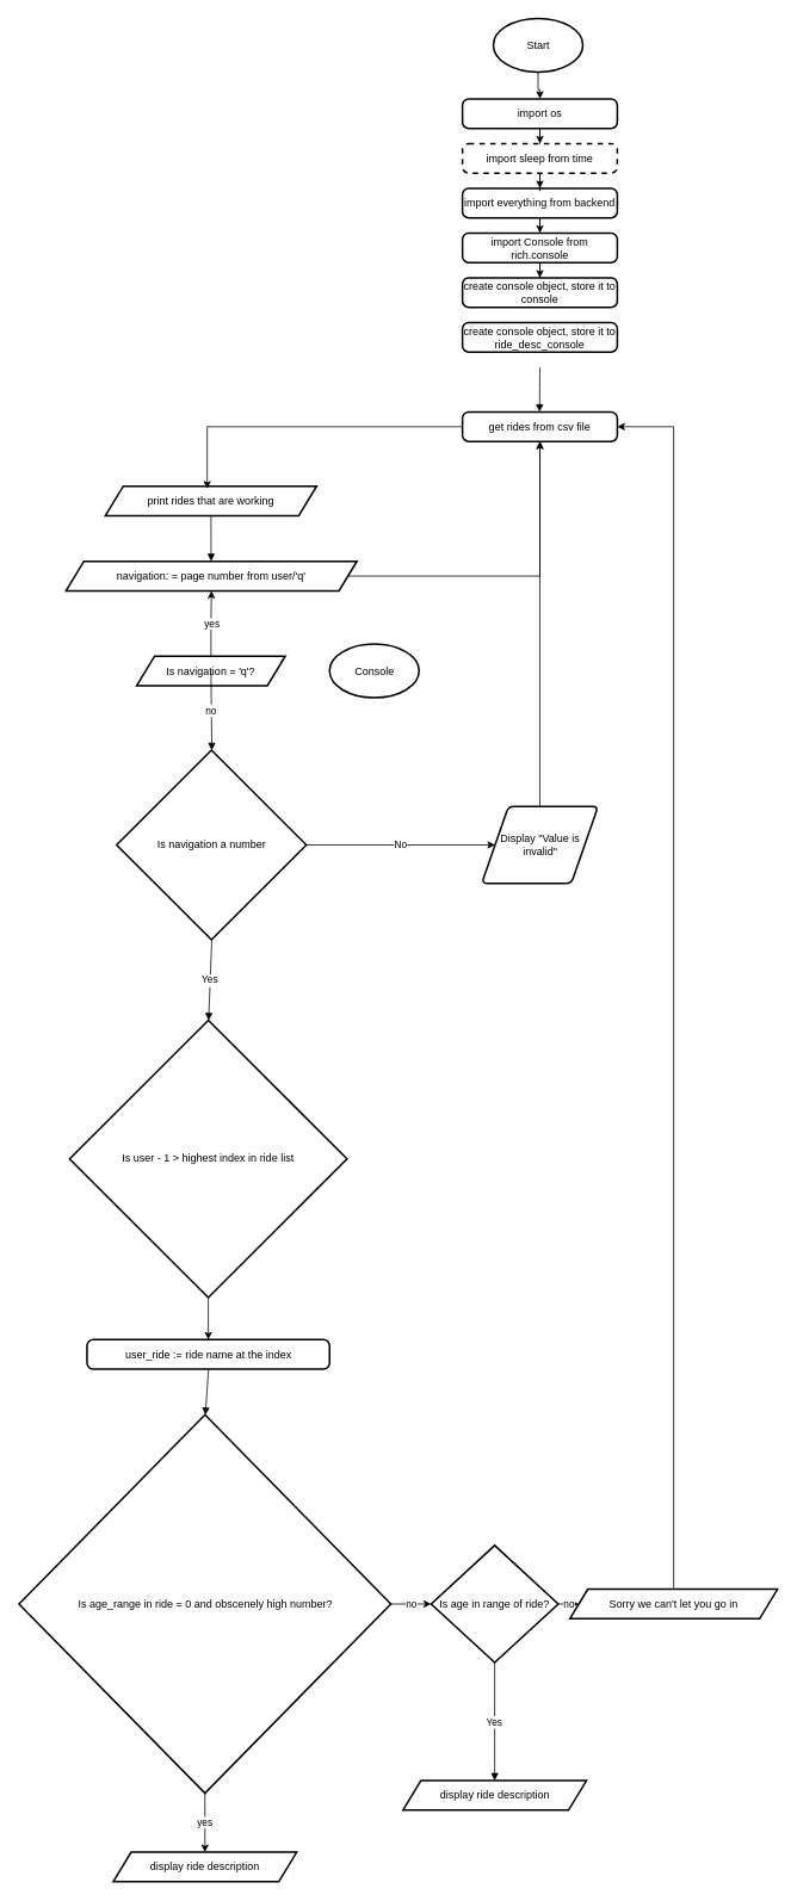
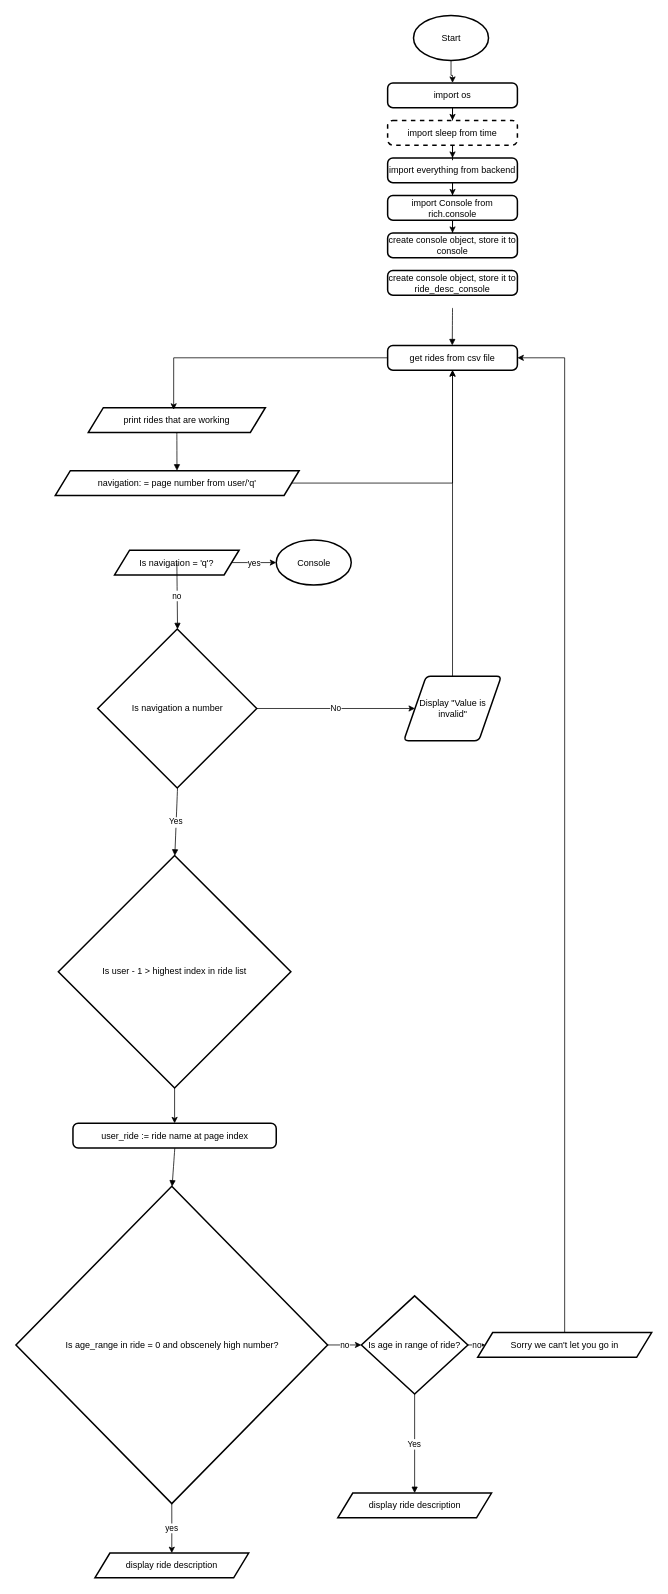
  <mxCell id="0" />
  <mxCell id="1" parent="0" />
  <mxCell id="2" value="get rides from csv file" style="rounded=1;absoluteArcSize=1;arcSize=14;whiteSpace=wrap;strokeWidth=2;" parent="1" vertex="1"><mxGeometry x="516" y="460" width="173" height="33" as="geometry" /></mxCell>
  <mxCell id="3" value="print rides that are working" style="shape=parallelogram;perimeter=parallelogramPerimeter;fixedSize=1;strokeWidth=2;whiteSpace=wrap;" parent="1" vertex="1"><mxGeometry x="117" y="543" width="236" height="33" as="geometry" /></mxCell>
  <mxCell id="4" style="edgeStyle=orthogonalEdgeStyle;rounded=0;orthogonalLoop=1;jettySize=auto;html=1;" parent="1" source="5" target="2" edge="1"><mxGeometry relative="1" as="geometry" /></mxCell>
  <mxCell id="5" value="navigation: = page number from user/'q'" style="shape=parallelogram;perimeter=parallelogramPerimeter;fixedSize=1;strokeWidth=2;whiteSpace=wrap;" parent="1" vertex="1"><mxGeometry x="73" y="627" width="325" height="33" as="geometry" /></mxCell>
- <mxCell id="6" value="yes" style="edgeStyle=orthogonalEdgeStyle;rounded=0;orthogonalLoop=1;jettySize=auto;html=1;" parent="1" source="7" target="5" edge="1"><mxGeometry relative="1" as="geometry" /></mxCell>
+ <mxCell id="6" value="yes" style="edgeStyle=orthogonalEdgeStyle;rounded=0;orthogonalLoop=1;jettySize=auto;html=1;" parent="1" source="7" target="28" edge="1"><mxGeometry relative="1" as="geometry" /></mxCell>
  <mxCell id="7" value="Is navigation = 'q'?" style="shape=parallelogram;perimeter=parallelogramPerimeter;fixedSize=1;strokeWidth=2;whiteSpace=wrap;" parent="1" vertex="1"><mxGeometry x="152" y="733" width="166" height="33" as="geometry" /></mxCell>
  <mxCell id="8" value="No" style="edgeStyle=orthogonalEdgeStyle;rounded=0;orthogonalLoop=1;jettySize=auto;html=1;exitX=1;exitY=0.5;exitDx=0;exitDy=0;" parent="1" source="9" target="30" edge="1"><mxGeometry relative="1" as="geometry" /></mxCell>
  <mxCell id="9" value="Is navigation a number" style="rhombus;strokeWidth=2;whiteSpace=wrap;" parent="1" vertex="1"><mxGeometry x="129.5" y="838" width="212" height="212" as="geometry" /></mxCell>
  <mxCell id="10" style="edgeStyle=orthogonalEdgeStyle;rounded=0;orthogonalLoop=1;jettySize=auto;html=1;exitX=0.5;exitY=1;exitDx=0;exitDy=0;entryX=0.5;entryY=0;entryDx=0;entryDy=0;" parent="1" source="11" target="12" edge="1"><mxGeometry relative="1" as="geometry" /></mxCell>
  <mxCell id="11" value="Is user - 1 &gt; highest index in ride list" style="rhombus;strokeWidth=2;whiteSpace=wrap;" parent="1" vertex="1"><mxGeometry x="77" y="1140" width="310" height="310" as="geometry" /></mxCell>
- <mxCell id="12" value="user_ride := ride name at the index" style="rounded=1;absoluteArcSize=1;arcSize=14;whiteSpace=wrap;strokeWidth=2;" parent="1" vertex="1"><mxGeometry x="96.5" y="1497" width="271" height="33" as="geometry" /></mxCell>
+ <mxCell id="12" value="user_ride := ride name at page index" style="rounded=1;absoluteArcSize=1;arcSize=14;whiteSpace=wrap;strokeWidth=2;" parent="1" vertex="1"><mxGeometry x="96.5" y="1497" width="271" height="33" as="geometry" /></mxCell>
  <mxCell id="13" value="yes" style="edgeStyle=orthogonalEdgeStyle;rounded=0;orthogonalLoop=1;jettySize=auto;html=1;exitX=0.5;exitY=1;exitDx=0;exitDy=0;entryX=0.5;entryY=0;entryDx=0;entryDy=0;" parent="1" source="15" target="16" edge="1"><mxGeometry relative="1" as="geometry" /></mxCell>
  <mxCell id="14" value="no" style="edgeStyle=orthogonalEdgeStyle;rounded=0;orthogonalLoop=1;jettySize=auto;html=1;entryX=0;entryY=0.5;entryDx=0;entryDy=0;" parent="1" source="15" target="18" edge="1"><mxGeometry relative="1" as="geometry" /></mxCell>
  <mxCell id="15" value="Is age_range in ride = 0 and obscenely high number?" style="rhombus;strokeWidth=2;whiteSpace=wrap;" parent="1" vertex="1"><mxGeometry x="20.5" y="1581" width="415.5" height="423" as="geometry" /></mxCell>
  <mxCell id="16" value="display ride description" style="shape=parallelogram;perimeter=parallelogramPerimeter;fixedSize=1;strokeWidth=2;whiteSpace=wrap;" parent="1" vertex="1"><mxGeometry x="125.75" y="2070" width="205" height="33" as="geometry" /></mxCell>
  <mxCell id="17" value="no" style="edgeStyle=orthogonalEdgeStyle;rounded=0;orthogonalLoop=1;jettySize=auto;html=1;exitX=1;exitY=0.5;exitDx=0;exitDy=0;entryX=0;entryY=0.5;entryDx=0;entryDy=0;" parent="1" source="18" target="21" edge="1"><mxGeometry relative="1" as="geometry" /></mxCell>
  <mxCell id="18" value="Is age in range of ride?" style="rhombus;strokeWidth=2;whiteSpace=wrap;" parent="1" vertex="1"><mxGeometry x="481" y="1727" width="142" height="131" as="geometry" /></mxCell>
  <mxCell id="19" value="display ride description" style="shape=parallelogram;perimeter=parallelogramPerimeter;fixedSize=1;strokeWidth=2;whiteSpace=wrap;" parent="1" vertex="1"><mxGeometry x="449.5" y="1990" width="205" height="33" as="geometry" /></mxCell>
  <mxCell id="20" style="edgeStyle=orthogonalEdgeStyle;rounded=0;orthogonalLoop=1;jettySize=auto;html=1;entryX=1;entryY=0.5;entryDx=0;entryDy=0;" parent="1" source="21" target="2" edge="1"><mxGeometry relative="1" as="geometry" /></mxCell>
  <mxCell id="21" value="Sorry we can't let you go in" style="shape=parallelogram;perimeter=parallelogramPerimeter;fixedSize=1;strokeWidth=2;whiteSpace=wrap;" parent="1" vertex="1"><mxGeometry x="636" y="1776" width="232" height="33" as="geometry" /></mxCell>
  <mxCell id="22" value="" style="curved=1;startArrow=none;endArrow=block;exitX=0.503;exitY=1.001;entryX=0.498;entryY=0.002;rounded=0;" parent="1" target="2" edge="1"><mxGeometry relative="1" as="geometry"><Array as="points" /><mxPoint x="602.5" y="410" as="sourcePoint" /></mxGeometry></mxCell>
  <mxCell id="23" value="" style="curved=1;startArrow=none;endArrow=block;exitX=0.5;exitY=1.026;entryX=0.499;entryY=-0.004;rounded=0;" parent="1" source="3" target="5" edge="1"><mxGeometry relative="1" as="geometry"><Array as="points" /></mxGeometry></mxCell>
  <mxCell id="24" value="no" style="curved=1;startArrow=none;endArrow=block;exitX=0.496;exitY=0.999;entryX=0.502;entryY=0.001;rounded=0;" parent="1" source="7" target="9" edge="1"><mxGeometry relative="1" as="geometry"><Array as="points" /></mxGeometry></mxCell>
  <mxCell id="25" value="Yes" style="curved=1;startArrow=none;endArrow=block;exitX=0.502;exitY=1.002;entryX=0.501;entryY=-0.001;rounded=0;" parent="1" source="9" target="11" edge="1"><mxGeometry relative="1" as="geometry"><Array as="points" /></mxGeometry></mxCell>
  <mxCell id="26" value="" style="curved=1;startArrow=none;endArrow=block;exitX=0.501;exitY=1.016;entryX=0.501;entryY=-0.001;rounded=0;" parent="1" source="12" target="15" edge="1"><mxGeometry relative="1" as="geometry"><Array as="points" /></mxGeometry></mxCell>
  <mxCell id="27" value="Yes" style="curved=0;startArrow=none;endArrow=block;exitX=0.5;exitY=1;rounded=0;exitDx=0;exitDy=0;" parent="1" source="18" target="19" edge="1"><mxGeometry relative="1" as="geometry"><Array as="points" /></mxGeometry></mxCell>
  <mxCell id="28" value="Console" style="strokeWidth=2;html=1;shape=mxgraph.flowchart.start_1;whiteSpace=wrap;" parent="1" vertex="1"><mxGeometry x="367.5" y="719.5" width="100" height="60" as="geometry" /></mxCell>
  <mxCell id="29" style="edgeStyle=orthogonalEdgeStyle;rounded=0;orthogonalLoop=1;jettySize=auto;html=1;entryX=0.5;entryY=1;entryDx=0;entryDy=0;" parent="1" source="30" target="2" edge="1"><mxGeometry relative="1" as="geometry" /></mxCell>
  <mxCell id="30" value="Display &quot;Value is invalid&quot;" style="shape=parallelogram;html=1;strokeWidth=2;perimeter=parallelogramPerimeter;whiteSpace=wrap;rounded=1;arcSize=12;size=0.23;" parent="1" vertex="1"><mxGeometry x="537.5" y="901" width="130" height="86" as="geometry" /></mxCell>
  <mxCell id="31" style="edgeStyle=orthogonalEdgeStyle;rounded=0;orthogonalLoop=1;jettySize=auto;html=1;entryX=0.482;entryY=0.082;entryDx=0;entryDy=0;entryPerimeter=0;" parent="1" source="2" target="3" edge="1"><mxGeometry relative="1" as="geometry" /></mxCell>
  <mxCell id="32" style="edgeStyle=orthogonalEdgeStyle;rounded=0;orthogonalLoop=1;jettySize=auto;html=1;exitX=0.5;exitY=1;exitDx=0;exitDy=0;" parent="1" source="19" target="19" edge="1"><mxGeometry relative="1" as="geometry" /></mxCell>
  <mxCell id="33" style="edgeStyle=orthogonalEdgeStyle;rounded=0;orthogonalLoop=1;jettySize=auto;html=1;entryX=0.5;entryY=0;entryDx=0;entryDy=0;" edge="1" parent="1" source="34" target="40"><mxGeometry relative="1" as="geometry" /></mxCell>
  <mxCell id="34" value="Start" style="strokeWidth=2;html=1;shape=mxgraph.flowchart.start_1;whiteSpace=wrap;" vertex="1" parent="1"><mxGeometry x="550.5" y="20" width="100" height="60" as="geometry" /></mxCell>
  <mxCell id="35" style="edgeStyle=orthogonalEdgeStyle;rounded=0;orthogonalLoop=1;jettySize=auto;html=1;entryX=0.5;entryY=0;entryDx=0;entryDy=0;" edge="1" parent="1" source="36" target="38"><mxGeometry relative="1" as="geometry" /></mxCell>
  <mxCell id="36" value="import everything from backend" style="rounded=1;absoluteArcSize=1;arcSize=14;whiteSpace=wrap;strokeWidth=2;" vertex="1" parent="1"><mxGeometry x="516" y="210" width="173" height="33" as="geometry" /></mxCell>
  <mxCell id="37" style="edgeStyle=orthogonalEdgeStyle;rounded=0;orthogonalLoop=1;jettySize=auto;html=1;entryX=0.5;entryY=0;entryDx=0;entryDy=0;" edge="1" parent="1" source="38" target="43"><mxGeometry relative="1" as="geometry" /></mxCell>
  <mxCell id="38" value="import Console from rich.console" style="rounded=1;absoluteArcSize=1;arcSize=14;whiteSpace=wrap;strokeWidth=2;" vertex="1" parent="1"><mxGeometry x="516" y="260" width="173" height="33" as="geometry" /></mxCell>
  <mxCell id="39" style="edgeStyle=orthogonalEdgeStyle;rounded=0;orthogonalLoop=1;jettySize=auto;html=1;entryX=0.5;entryY=0;entryDx=0;entryDy=0;" edge="1" parent="1" source="40" target="42"><mxGeometry relative="1" as="geometry" /></mxCell>
  <mxCell id="40" value="import os" style="rounded=1;absoluteArcSize=1;arcSize=14;whiteSpace=wrap;strokeWidth=2;" vertex="1" parent="1"><mxGeometry x="516" y="110" width="173" height="33" as="geometry" /></mxCell>
  <mxCell id="41" style="edgeStyle=orthogonalEdgeStyle;rounded=0;orthogonalLoop=1;jettySize=auto;html=1;entryX=0.5;entryY=0;entryDx=0;entryDy=0;" edge="1" parent="1" source="42" target="36"><mxGeometry relative="1" as="geometry" /></mxCell>
  <mxCell id="42" value="import sleep from time" style="rounded=1;absoluteArcSize=1;arcSize=14;whiteSpace=wrap;strokeWidth=2;dashed=1;" vertex="1" parent="1"><mxGeometry x="516" y="160" width="173" height="33" as="geometry" /></mxCell>
  <mxCell id="43" value="create console object, store it to console" style="rounded=1;absoluteArcSize=1;arcSize=14;whiteSpace=wrap;strokeWidth=2;" vertex="1" parent="1"><mxGeometry x="516" y="310" width="173" height="33" as="geometry" /></mxCell>
  <mxCell id="44" value="create console object, store it to ride_desc_console" style="rounded=1;absoluteArcSize=1;arcSize=14;whiteSpace=wrap;strokeWidth=2;" vertex="1" parent="1"><mxGeometry x="516" y="360" width="173" height="33" as="geometry" /></mxCell>
